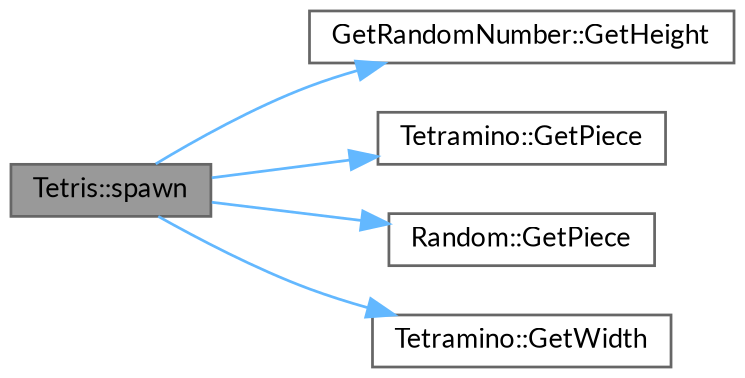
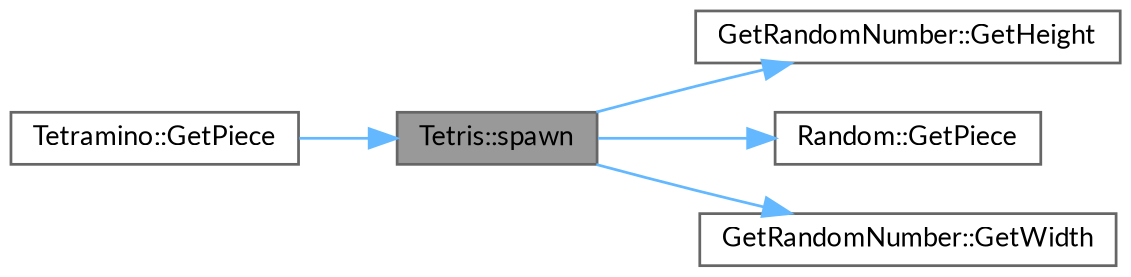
  digraph {
    fontname=Lato
    rankdir=LR
    node [color=grey40 fillcolor=white fontname=Lato fontsize=10 shape=box style=filled]
    edge [color=steelblue1 fontname=Lato fontsize=10 labelfontname=Helvetica labelfontsize=10 style=solid]
    n1 [color=gray40 fillcolor=grey60 fontcolor=black height=0.2 label="Tetris::spawn" width=0.4]
    n2 [height=0.2 label="GetRandomNumber::GetHeight" width=0.4]
    n3 [height=0.2 label="Tetramino::GetPiece" width=0.4]
    n4 [height=0.2 label="Random::GetPiece" width=0.4]
-   n5 [height=0.2 label="Tetramino::GetWidth" width=0.4]
+   n5 [height=0.2 label="GetRandomNumber::GetWidth" width=0.4]
    n1 -> n2
-   n1 -> n3
+   n3 -> n1
    n1 -> n4
    n1 -> n5
  }
